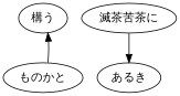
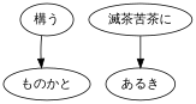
  digraph {
    fontname="Noto Sans"
    node [fontname="Noto Sans"]
    edge [fontname="Noto Sans"]
    n1 [label="構う"]
    n2 [label="ものかと"]
    n3 [label="あるき"]
    n4 [label="滅茶苦茶に"]
-   n2 -> n1
+   n1 -> n2
    n4 -> n3
  }
